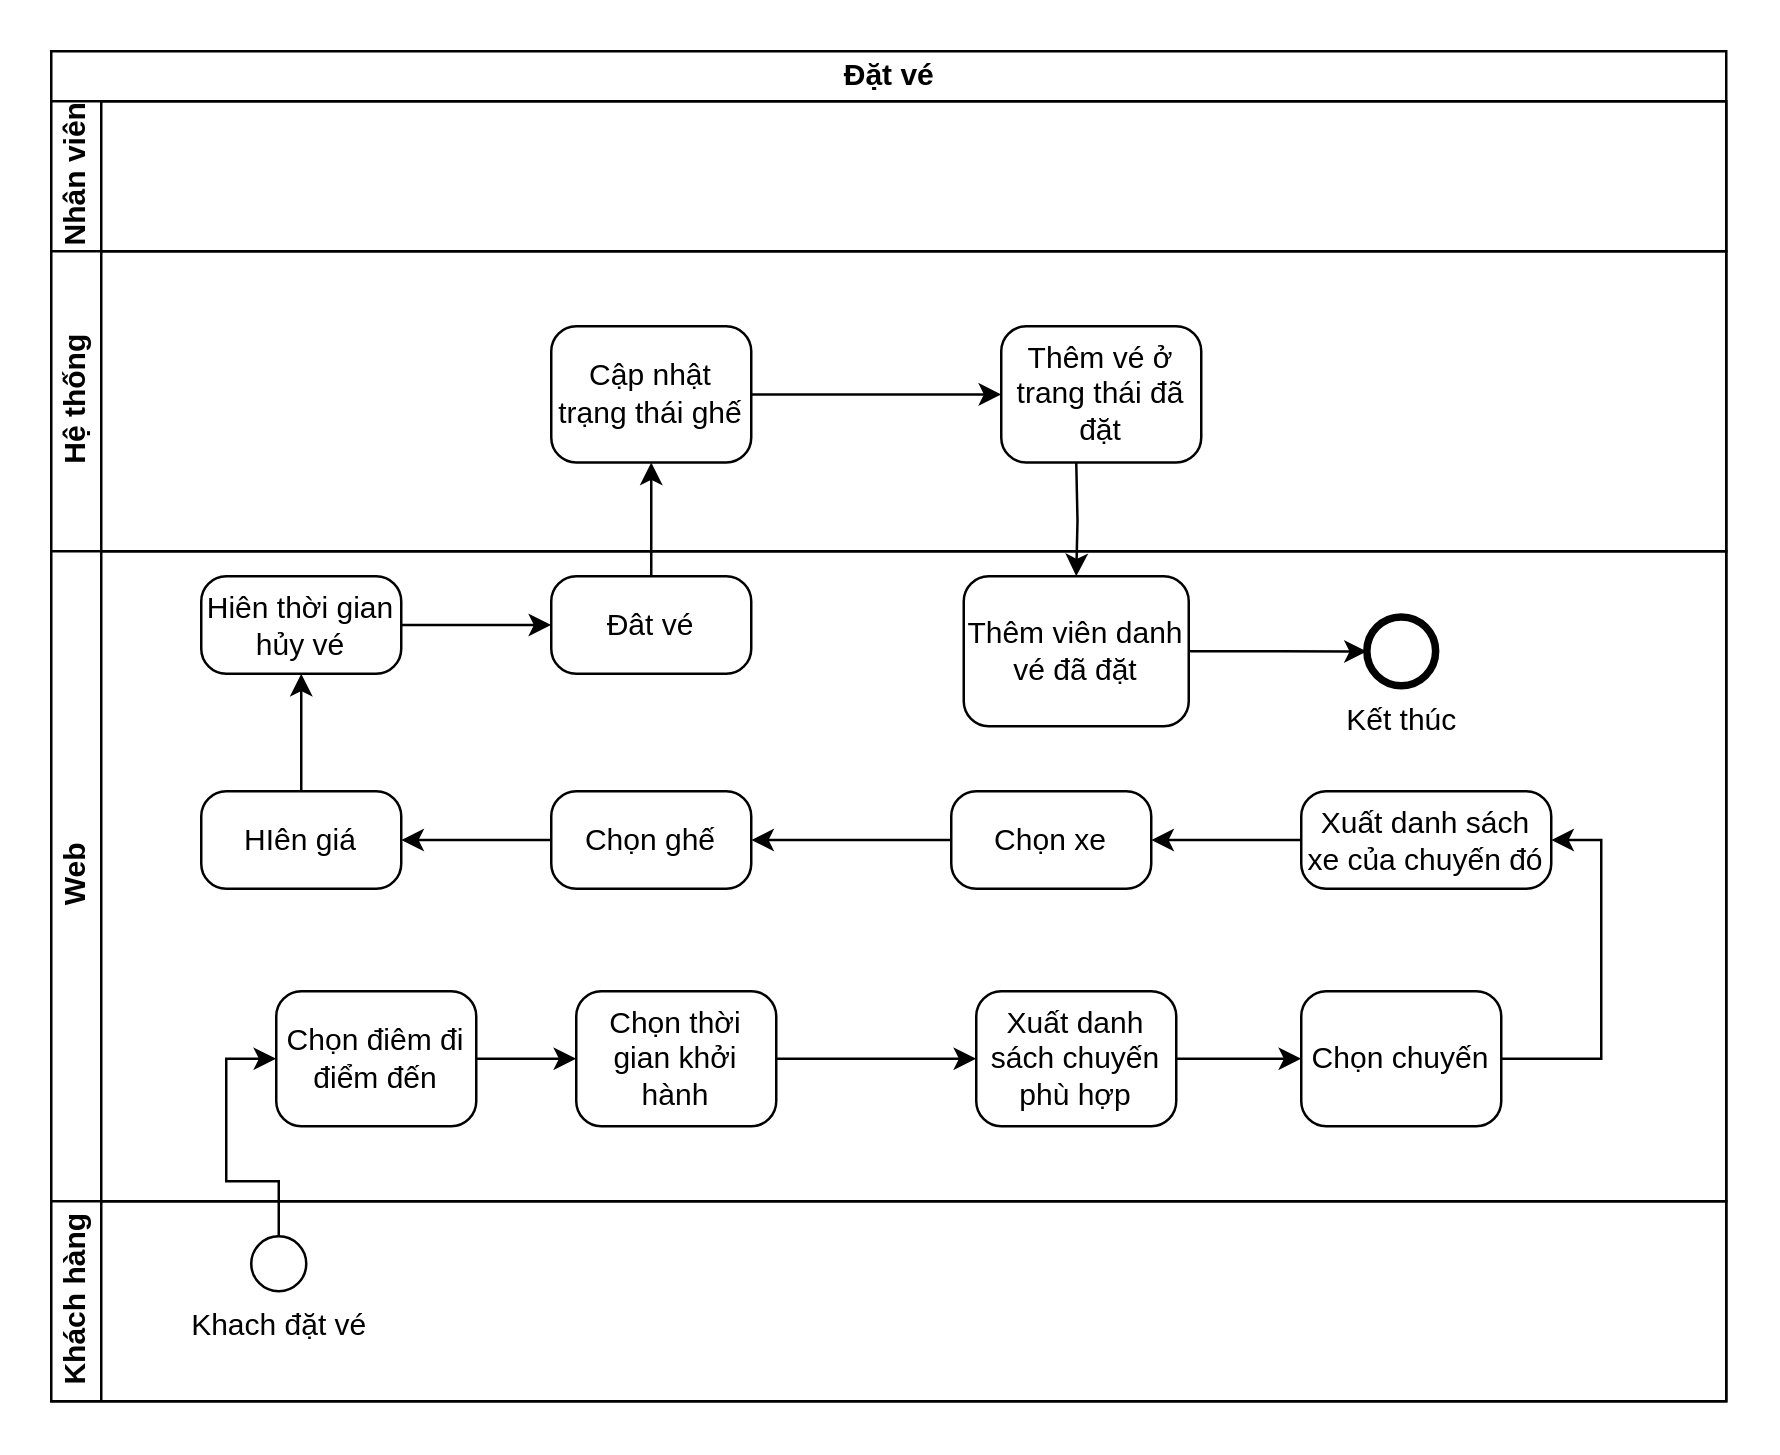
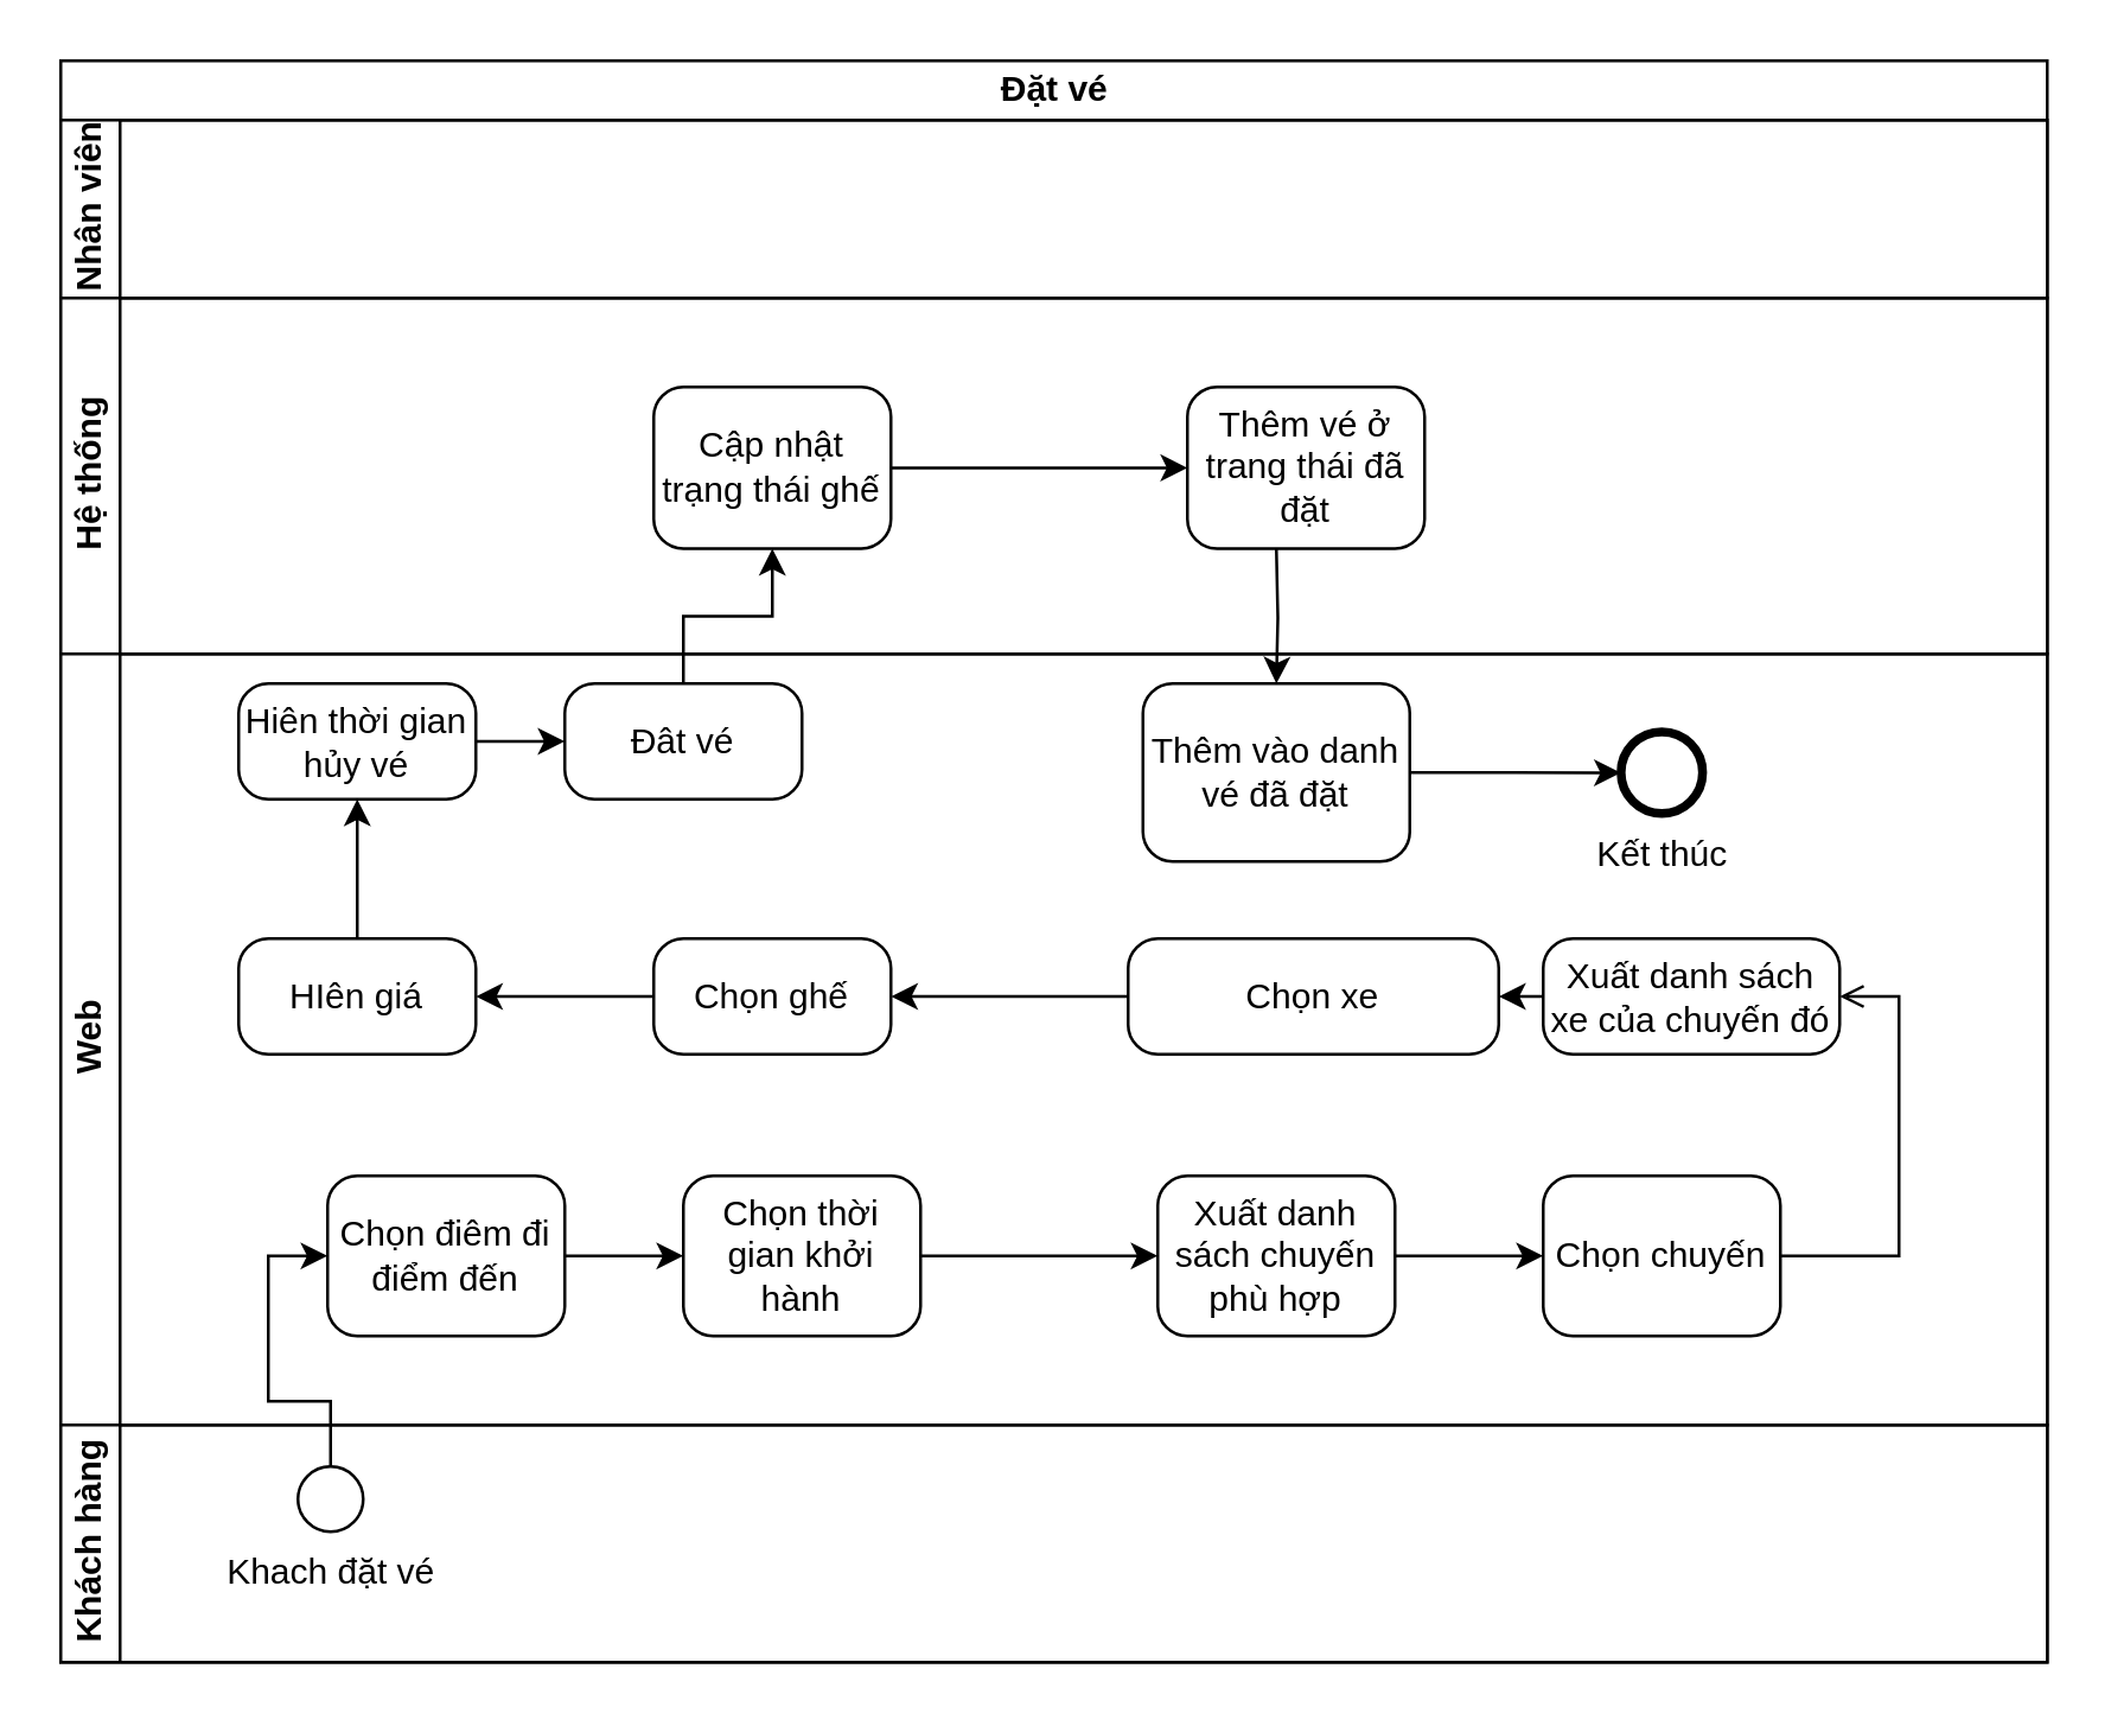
  <mxCell id="0" />
  <mxCell id="1" parent="0" />
  <mxCell id="2" value="Đặt vé" style="swimlane;childLayout=stackLayout;resizeParent=1;resizeParentMax=0;horizontal=1;startSize=20;horizontalStack=0;html=1;" parent="1" vertex="1"><mxGeometry x="20" y="20" width="670" height="540" as="geometry" /></mxCell>
  <mxCell id="3" value="Nhân viên" style="swimlane;startSize=20;horizontal=0;html=1;" parent="2" vertex="1"><mxGeometry y="20" width="670" height="60" as="geometry" /></mxCell>
  <mxCell id="4" value="Hệ thống" style="swimlane;startSize=20;horizontal=0;html=1;" parent="2" vertex="1"><mxGeometry y="80" width="670" height="120" as="geometry" /></mxCell>
  <mxCell id="5" style="edgeStyle=orthogonalEdgeStyle;rounded=0;orthogonalLoop=1;jettySize=auto;html=1;exitX=1;exitY=0.5;exitDx=0;exitDy=0;exitPerimeter=0;entryX=0;entryY=0.5;entryDx=0;entryDy=0;entryPerimeter=0;" parent="4" source="6" target="7" edge="1"><mxGeometry relative="1" as="geometry"><mxPoint x="340" y="49.5" as="targetPoint" /></mxGeometry></mxCell>
  <mxCell id="6" value="Cập nhật trạng thái ghế" style="points=[[0.25,0,0],[0.5,0,0],[0.75,0,0],[1,0.25,0],[1,0.5,0],[1,0.75,0],[0.75,1,0],[0.5,1,0],[0.25,1,0],[0,0.75,0],[0,0.5,0],[0,0.25,0]];shape=mxgraph.bpmn.task;whiteSpace=wrap;rectStyle=rounded;size=10;html=1;container=1;expand=0;collapsible=0;taskMarker=abstract;" parent="4" vertex="1"><mxGeometry x="200" y="30" width="80" height="54.5" as="geometry" /></mxCell>
  <mxCell id="7" value="Thêm vé ở trang thái đã đặt" style="points=[[0.25,0,0],[0.5,0,0],[0.75,0,0],[1,0.25,0],[1,0.5,0],[1,0.75,0],[0.75,1,0],[0.5,1,0],[0.25,1,0],[0,0.75,0],[0,0.5,0],[0,0.25,0]];shape=mxgraph.bpmn.task;whiteSpace=wrap;rectStyle=rounded;size=10;html=1;container=1;expand=0;collapsible=0;taskMarker=abstract;" parent="4" vertex="1"><mxGeometry x="380" y="30" width="80" height="54.5" as="geometry" /></mxCell>
  <mxCell id="8" value="Web" style="swimlane;startSize=20;horizontal=0;html=1;" parent="2" vertex="1"><mxGeometry y="200" width="670" height="260" as="geometry" /></mxCell>
  <mxCell id="9" value="Chọn điêm đi điểm đến" style="points=[[0.25,0,0],[0.5,0,0],[0.75,0,0],[1,0.25,0],[1,0.5,0],[1,0.75,0],[0.75,1,0],[0.5,1,0],[0.25,1,0],[0,0.75,0],[0,0.5,0],[0,0.25,0]];shape=mxgraph.bpmn.task;whiteSpace=wrap;rectStyle=rounded;size=10;html=1;container=1;expand=0;collapsible=0;taskMarker=abstract;" parent="8" vertex="1"><mxGeometry x="90" y="176" width="80" height="54" as="geometry" /></mxCell>
  <mxCell id="10" value="Chọn thời gian khởi hành" style="points=[[0.25,0,0],[0.5,0,0],[0.75,0,0],[1,0.25,0],[1,0.5,0],[1,0.75,0],[0.75,1,0],[0.5,1,0],[0.25,1,0],[0,0.75,0],[0,0.5,0],[0,0.25,0]];shape=mxgraph.bpmn.task;whiteSpace=wrap;rectStyle=rounded;size=10;html=1;container=1;expand=0;collapsible=0;taskMarker=abstract;" parent="8" vertex="1"><mxGeometry x="210" y="176" width="80" height="54" as="geometry" /></mxCell>
  <mxCell id="11" style="edgeStyle=orthogonalEdgeStyle;rounded=0;orthogonalLoop=1;jettySize=auto;html=1;exitX=1;exitY=0.5;exitDx=0;exitDy=0;exitPerimeter=0;entryX=0;entryY=0.5;entryDx=0;entryDy=0;entryPerimeter=0;" parent="8" source="9" target="10" edge="1"><mxGeometry relative="1" as="geometry" /></mxCell>
  <mxCell id="12" style="edgeStyle=orthogonalEdgeStyle;rounded=0;orthogonalLoop=1;jettySize=auto;html=1;exitX=1;exitY=0.5;exitDx=0;exitDy=0;exitPerimeter=0;entryX=0;entryY=0.5;entryDx=0;entryDy=0;entryPerimeter=0;" parent="8" source="10" target="21" edge="1"><mxGeometry relative="1" as="geometry" /></mxCell>
  <mxCell id="13" value="Chọn ghế" style="points=[[0.25,0,0],[0.5,0,0],[0.75,0,0],[1,0.25,0],[1,0.5,0],[1,0.75,0],[0.75,1,0],[0.5,1,0],[0.25,1,0],[0,0.75,0],[0,0.5,0],[0,0.25,0]];shape=mxgraph.bpmn.task;whiteSpace=wrap;rectStyle=rounded;size=10;html=1;container=1;expand=0;collapsible=0;taskMarker=abstract;" parent="8" vertex="1"><mxGeometry x="200" y="96" width="80" height="39" as="geometry" /></mxCell>
  <mxCell id="14" style="edgeStyle=orthogonalEdgeStyle;rounded=0;orthogonalLoop=1;jettySize=auto;html=1;exitX=0;exitY=0.5;exitDx=0;exitDy=0;exitPerimeter=0;entryX=1;entryY=0.5;entryDx=0;entryDy=0;entryPerimeter=0;" parent="8" source="26" target="13" edge="1"><mxGeometry relative="1" as="geometry"><mxPoint x="290" y="115.5" as="targetPoint" /></mxGeometry></mxCell>
  <mxCell id="15" style="edgeStyle=orthogonalEdgeStyle;rounded=0;orthogonalLoop=1;jettySize=auto;html=1;exitX=0.5;exitY=0;exitDx=0;exitDy=0;exitPerimeter=0;" parent="8" source="16" target="18" edge="1"><mxGeometry relative="1" as="geometry"><mxPoint x="100" y="60" as="targetPoint" /></mxGeometry></mxCell>
  <mxCell id="16" value="HIên giá" style="points=[[0.25,0,0],[0.5,0,0],[0.75,0,0],[1,0.25,0],[1,0.5,0],[1,0.75,0],[0.75,1,0],[0.5,1,0],[0.25,1,0],[0,0.75,0],[0,0.5,0],[0,0.25,0]];shape=mxgraph.bpmn.task;whiteSpace=wrap;rectStyle=rounded;size=10;html=1;container=1;expand=0;collapsible=0;taskMarker=abstract;" parent="8" vertex="1"><mxGeometry x="60" y="96" width="80" height="39" as="geometry" /></mxCell>
  <mxCell id="17" style="edgeStyle=orthogonalEdgeStyle;rounded=0;orthogonalLoop=1;jettySize=auto;html=1;exitX=0;exitY=0.5;exitDx=0;exitDy=0;exitPerimeter=0;" parent="8" source="13" target="16" edge="1"><mxGeometry relative="1" as="geometry" /></mxCell>
  <mxCell id="18" value="Hiên thời gian hủy vé" style="points=[[0.25,0,0],[0.5,0,0],[0.75,0,0],[1,0.25,0],[1,0.5,0],[1,0.75,0],[0.75,1,0],[0.5,1,0],[0.25,1,0],[0,0.75,0],[0,0.5,0],[0,0.25,0]];shape=mxgraph.bpmn.task;whiteSpace=wrap;rectStyle=rounded;size=10;html=1;container=1;expand=0;collapsible=0;taskMarker=abstract;" parent="8" vertex="1"><mxGeometry x="60" y="10" width="80" height="39" as="geometry" /></mxCell>
- <mxCell id="19" value="Đât vé" style="points=[[0.25,0,0],[0.5,0,0],[0.75,0,0],[1,0.25,0],[1,0.5,0],[1,0.75,0],[0.75,1,0],[0.5,1,0],[0.25,1,0],[0,0.75,0],[0,0.5,0],[0,0.25,0]];shape=mxgraph.bpmn.task;whiteSpace=wrap;rectStyle=rounded;size=10;html=1;container=1;expand=0;collapsible=0;taskMarker=abstract;" parent="8" vertex="1"><mxGeometry x="200" y="10" width="80" height="39" as="geometry" /></mxCell>
+ <mxCell id="19" value="Đât vé" style="points=[[0.25,0,0],[0.5,0,0],[0.75,0,0],[1,0.25,0],[1,0.5,0],[1,0.75,0],[0.75,1,0],[0.5,1,0],[0.25,1,0],[0,0.75,0],[0,0.5,0],[0,0.25,0]];shape=mxgraph.bpmn.task;whiteSpace=wrap;rectStyle=rounded;size=10;html=1;container=1;expand=0;collapsible=0;taskMarker=abstract;" parent="8" vertex="1"><mxGeometry x="170" y="10" width="80" height="39" as="geometry" /></mxCell>
  <mxCell id="20" style="edgeStyle=orthogonalEdgeStyle;rounded=0;orthogonalLoop=1;jettySize=auto;html=1;exitX=1;exitY=0.5;exitDx=0;exitDy=0;exitPerimeter=0;entryX=0;entryY=0.5;entryDx=0;entryDy=0;entryPerimeter=0;" parent="8" source="18" target="19" edge="1"><mxGeometry relative="1" as="geometry" /></mxCell>
  <mxCell id="21" value="Xuất danh sách chuyến phù hợp" style="points=[[0.25,0,0],[0.5,0,0],[0.75,0,0],[1,0.25,0],[1,0.5,0],[1,0.75,0],[0.75,1,0],[0.5,1,0],[0.25,1,0],[0,0.75,0],[0,0.5,0],[0,0.25,0]];shape=mxgraph.bpmn.task;whiteSpace=wrap;rectStyle=rounded;size=10;html=1;container=1;expand=0;collapsible=0;taskMarker=abstract;" parent="8" vertex="1"><mxGeometry x="370" y="176" width="80" height="54" as="geometry" /></mxCell>
  <mxCell id="22" value="Chọn chuyến" style="points=[[0.25,0,0],[0.5,0,0],[0.75,0,0],[1,0.25,0],[1,0.5,0],[1,0.75,0],[0.75,1,0],[0.5,1,0],[0.25,1,0],[0,0.75,0],[0,0.5,0],[0,0.25,0]];shape=mxgraph.bpmn.task;whiteSpace=wrap;rectStyle=rounded;size=10;html=1;container=1;expand=0;collapsible=0;taskMarker=abstract;" parent="8" vertex="1"><mxGeometry x="500" y="176" width="80" height="54" as="geometry" /></mxCell>
  <mxCell id="23" style="edgeStyle=orthogonalEdgeStyle;rounded=0;orthogonalLoop=1;jettySize=auto;html=1;exitX=1;exitY=0.5;exitDx=0;exitDy=0;exitPerimeter=0;entryX=0;entryY=0.5;entryDx=0;entryDy=0;entryPerimeter=0;" parent="8" source="21" target="22" edge="1"><mxGeometry relative="1" as="geometry" /></mxCell>
  <mxCell id="24" value="Xuất danh sách xe của chuyến đó" style="points=[[0.25,0,0],[0.5,0,0],[0.75,0,0],[1,0.25,0],[1,0.5,0],[1,0.75,0],[0.75,1,0],[0.5,1,0],[0.25,1,0],[0,0.75,0],[0,0.5,0],[0,0.25,0]];shape=mxgraph.bpmn.task;whiteSpace=wrap;rectStyle=rounded;size=10;html=1;container=1;expand=0;collapsible=0;taskMarker=abstract;" parent="8" vertex="1"><mxGeometry x="500" y="96" width="100" height="39" as="geometry" /></mxCell>
- <mxCell id="25" style="edgeStyle=orthogonalEdgeStyle;rounded=0;orthogonalLoop=1;jettySize=auto;html=1;exitX=1;exitY=0.5;exitDx=0;exitDy=0;exitPerimeter=0;entryX=1;entryY=0.5;entryDx=0;entryDy=0;entryPerimeter=0;" parent="8" source="22" target="24" edge="1"><mxGeometry relative="1" as="geometry" /></mxCell>
- <mxCell id="26" value="Chọn xe" style="points=[[0.25,0,0],[0.5,0,0],[0.75,0,0],[1,0.25,0],[1,0.5,0],[1,0.75,0],[0.75,1,0],[0.5,1,0],[0.25,1,0],[0,0.75,0],[0,0.5,0],[0,0.25,0]];shape=mxgraph.bpmn.task;whiteSpace=wrap;rectStyle=rounded;size=10;html=1;container=1;expand=0;collapsible=0;taskMarker=abstract;" parent="8" vertex="1"><mxGeometry x="360" y="96" width="80" height="39" as="geometry" /></mxCell>
+ <mxCell id="25" style="edgeStyle=orthogonalEdgeStyle;rounded=0;orthogonalLoop=1;jettySize=auto;html=1;exitX=1;exitY=0.5;exitDx=0;exitDy=0;exitPerimeter=0;entryX=1;entryY=0.5;entryDx=0;entryDy=0;entryPerimeter=0;endArrow=open;" parent="8" source="22" target="24" edge="1"><mxGeometry relative="1" as="geometry" /></mxCell>
+ <mxCell id="26" value="Chọn xe" style="points=[[0.25,0,0],[0.5,0,0],[0.75,0,0],[1,0.25,0],[1,0.5,0],[1,0.75,0],[0.75,1,0],[0.5,1,0],[0.25,1,0],[0,0.75,0],[0,0.5,0],[0,0.25,0]];shape=mxgraph.bpmn.task;whiteSpace=wrap;rectStyle=rounded;size=10;html=1;container=1;expand=0;collapsible=0;taskMarker=abstract;" parent="8" vertex="1"><mxGeometry x="360" y="96" width="125" height="39" as="geometry" /></mxCell>
  <mxCell id="27" style="edgeStyle=orthogonalEdgeStyle;rounded=0;orthogonalLoop=1;jettySize=auto;html=1;exitX=0;exitY=0.5;exitDx=0;exitDy=0;exitPerimeter=0;entryX=1;entryY=0.5;entryDx=0;entryDy=0;entryPerimeter=0;" parent="8" source="24" target="26" edge="1"><mxGeometry relative="1" as="geometry" /></mxCell>
- <mxCell id="28" value="Thêm viên danh vé đã đặt" style="points=[[0.25,0,0],[0.5,0,0],[0.75,0,0],[1,0.25,0],[1,0.5,0],[1,0.75,0],[0.75,1,0],[0.5,1,0],[0.25,1,0],[0,0.75,0],[0,0.5,0],[0,0.25,0]];shape=mxgraph.bpmn.task;whiteSpace=wrap;rectStyle=rounded;size=10;html=1;container=1;expand=0;collapsible=0;taskMarker=abstract;" parent="8" vertex="1"><mxGeometry x="365" y="10" width="90" height="60" as="geometry" /></mxCell>
+ <mxCell id="28" value="Thêm vào danh vé đã đặt" style="points=[[0.25,0,0],[0.5,0,0],[0.75,0,0],[1,0.25,0],[1,0.5,0],[1,0.75,0],[0.75,1,0],[0.5,1,0],[0.25,1,0],[0,0.75,0],[0,0.5,0],[0,0.25,0]];shape=mxgraph.bpmn.task;whiteSpace=wrap;rectStyle=rounded;size=10;html=1;container=1;expand=0;collapsible=0;taskMarker=abstract;" parent="8" vertex="1"><mxGeometry x="365" y="10" width="90" height="60" as="geometry" /></mxCell>
  <mxCell id="29" value="Kết thúc" style="points=[[0.145,0.145,0],[0.5,0,0],[0.855,0.145,0],[1,0.5,0],[0.855,0.855,0],[0.5,1,0],[0.145,0.855,0],[0,0.5,0]];shape=mxgraph.bpmn.event;html=1;verticalLabelPosition=bottom;labelBackgroundColor=#ffffff;verticalAlign=top;align=center;perimeter=ellipsePerimeter;outlineConnect=0;aspect=fixed;outline=end;symbol=terminate2;" parent="8" vertex="1"><mxGeometry x="526.25" y="26.25" width="27.5" height="27.5" as="geometry" /></mxCell>
  <mxCell id="30" style="edgeStyle=orthogonalEdgeStyle;rounded=0;orthogonalLoop=1;jettySize=auto;html=1;exitX=1;exitY=0.5;exitDx=0;exitDy=0;exitPerimeter=0;" parent="8" source="28" target="29" edge="1"><mxGeometry relative="1" as="geometry"><mxPoint x="530" y="40" as="targetPoint" /></mxGeometry></mxCell>
  <mxCell id="31" style="edgeStyle=orthogonalEdgeStyle;rounded=0;orthogonalLoop=1;jettySize=auto;html=1;exitX=0.5;exitY=1;exitDx=0;exitDy=0;exitPerimeter=0;entryX=0.5;entryY=0;entryDx=0;entryDy=0;entryPerimeter=0;" parent="8" target="28" edge="1"><mxGeometry relative="1" as="geometry"><mxPoint x="410" y="-35.5" as="sourcePoint" /></mxGeometry></mxCell>
  <mxCell id="32" value="Khách hàng" style="swimlane;startSize=20;horizontal=0;html=1;" parent="2" vertex="1"><mxGeometry y="460" width="670" height="80" as="geometry" /></mxCell>
  <mxCell id="33" value="Khach đặt vé" style="points=[[0.145,0.145,0],[0.5,0,0],[0.855,0.145,0],[1,0.5,0],[0.855,0.855,0],[0.5,1,0],[0.145,0.855,0],[0,0.5,0]];shape=mxgraph.bpmn.event;html=1;verticalLabelPosition=bottom;labelBackgroundColor=#ffffff;verticalAlign=top;align=center;perimeter=ellipsePerimeter;outlineConnect=0;aspect=fixed;outline=standard;symbol=general;" parent="32" vertex="1"><mxGeometry x="80" y="14" width="22" height="22" as="geometry" /></mxCell>
  <mxCell id="34" style="edgeStyle=orthogonalEdgeStyle;rounded=0;orthogonalLoop=1;jettySize=auto;html=1;exitX=0.5;exitY=0;exitDx=0;exitDy=0;exitPerimeter=0;entryX=0;entryY=0.5;entryDx=0;entryDy=0;entryPerimeter=0;" parent="2" source="33" target="9" edge="1"><mxGeometry relative="1" as="geometry" /></mxCell>
  <mxCell id="35" style="edgeStyle=orthogonalEdgeStyle;rounded=0;orthogonalLoop=1;jettySize=auto;html=1;exitX=0.5;exitY=0;exitDx=0;exitDy=0;exitPerimeter=0;" parent="2" source="19" target="6" edge="1"><mxGeometry relative="1" as="geometry"><mxPoint x="240" y="220" as="targetPoint" /></mxGeometry></mxCell>
